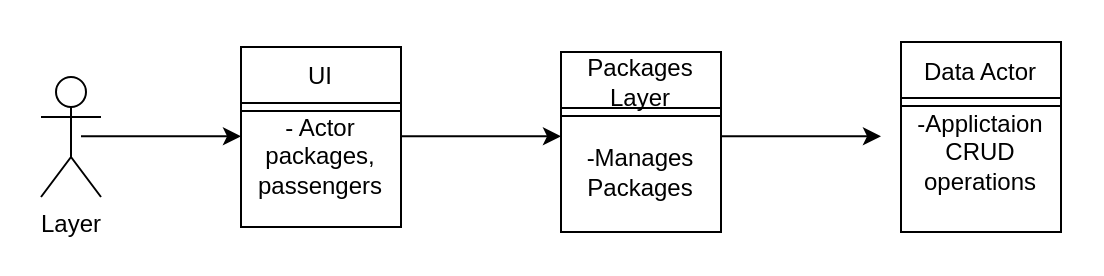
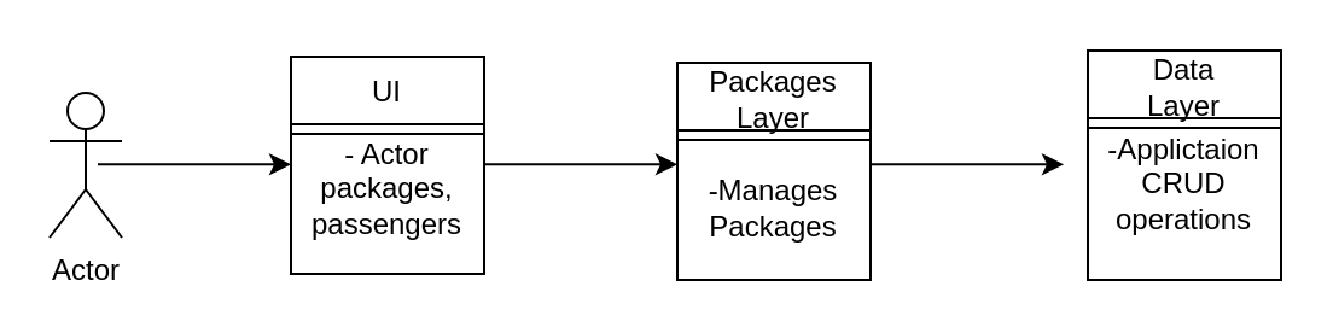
  <mxCell id="0" />
  <mxCell id="1" parent="0" />
  <mxCell id="2" value="" style="rounded=0;whiteSpace=wrap;html=1;" vertex="1" parent="1"><mxGeometry x="120" y="23" width="80" height="90" as="geometry" /></mxCell>
- <mxCell id="3" value="Layer" style="shape=umlActor;verticalLabelPosition=bottom;verticalAlign=top;html=1;outlineConnect=0;" vertex="1" parent="1"><mxGeometry x="20" y="38" width="30" height="60" as="geometry" /></mxCell>
+ <mxCell id="3" value="Actor" style="shape=umlActor;verticalLabelPosition=bottom;verticalAlign=top;html=1;outlineConnect=0;" vertex="1" parent="1"><mxGeometry x="20" y="38" width="30" height="60" as="geometry" /></mxCell>
  <mxCell id="4" value="UI" style="text;strokeColor=none;align=center;fillColor=none;html=1;verticalAlign=middle;whiteSpace=wrap;rounded=0;" vertex="1" parent="1"><mxGeometry x="130" y="23" width="60" height="30" as="geometry" /></mxCell>
  <mxCell id="5" value="- Actor packages, passengers" style="text;strokeColor=none;align=center;fillColor=none;html=1;verticalAlign=middle;whiteSpace=wrap;rounded=0;" vertex="1" parent="1"><mxGeometry x="120" y="48" width="80" height="60" as="geometry" /></mxCell>
  <mxCell id="6" value="" style="edgeStyle=none;orthogonalLoop=1;jettySize=auto;html=1;rounded=0;curved=0;shape=link;" edge="1" parent="1"><mxGeometry width="80" relative="1" as="geometry"><mxPoint x="120" y="53" as="sourcePoint" /><mxPoint x="200" y="53" as="targetPoint" /><Array as="points" /></mxGeometry></mxCell>
  <mxCell id="7" value="" style="rounded=0;whiteSpace=wrap;html=1;" vertex="1" parent="1"><mxGeometry x="280" y="25.5" width="80" height="90" as="geometry" /></mxCell>
  <mxCell id="8" value="Packages Layer" style="text;strokeColor=none;align=center;fillColor=none;html=1;verticalAlign=middle;whiteSpace=wrap;rounded=0;" vertex="1" parent="1"><mxGeometry x="290" y="25.5" width="60" height="30" as="geometry" /></mxCell>
  <mxCell id="9" value="-Manages Packages" style="text;strokeColor=none;align=center;fillColor=none;html=1;verticalAlign=middle;whiteSpace=wrap;rounded=0;" vertex="1" parent="1"><mxGeometry x="280" y="55.5" width="80" height="60" as="geometry" /></mxCell>
  <mxCell id="10" value="" style="edgeStyle=none;orthogonalLoop=1;jettySize=auto;html=1;rounded=0;curved=0;shape=link;" edge="1" parent="1"><mxGeometry width="80" relative="1" as="geometry"><mxPoint x="280" y="55.5" as="sourcePoint" /><mxPoint x="360" y="55.5" as="targetPoint" /><Array as="points" /></mxGeometry></mxCell>
  <mxCell id="11" value="" style="rounded=0;whiteSpace=wrap;html=1;" vertex="1" parent="1"><mxGeometry x="450" y="20.5" width="80" height="95" as="geometry" /></mxCell>
- <mxCell id="12" value="Data Actor" style="text;strokeColor=none;align=center;fillColor=none;html=1;verticalAlign=middle;whiteSpace=wrap;rounded=0;" vertex="1" parent="1"><mxGeometry x="460" y="20.5" width="60" height="30" as="geometry" /></mxCell>
+ <mxCell id="12" value="Data Layer" style="text;strokeColor=none;align=center;fillColor=none;html=1;verticalAlign=middle;whiteSpace=wrap;rounded=0;" vertex="1" parent="1"><mxGeometry x="460" y="20.5" width="60" height="30" as="geometry" /></mxCell>
  <mxCell id="13" value="-Applictaion CRUD operations" style="text;strokeColor=none;align=center;fillColor=none;html=1;verticalAlign=middle;whiteSpace=wrap;rounded=0;" vertex="1" parent="1"><mxGeometry x="450" y="45.5" width="80" height="60" as="geometry" /></mxCell>
  <mxCell id="14" value="" style="edgeStyle=none;orthogonalLoop=1;jettySize=auto;html=1;rounded=0;curved=0;shape=link;" edge="1" parent="1"><mxGeometry width="80" relative="1" as="geometry"><mxPoint x="450" y="50.5" as="sourcePoint" /><mxPoint x="530" y="50.5" as="targetPoint" /><Array as="points" /></mxGeometry></mxCell>
  <mxCell id="15" value="" style="edgeStyle=none;orthogonalLoop=1;jettySize=auto;html=1;rounded=0;" edge="1" parent="1"><mxGeometry width="80" relative="1" as="geometry"><mxPoint x="40" y="67.66" as="sourcePoint" /><mxPoint x="120" y="67.66" as="targetPoint" /><Array as="points" /></mxGeometry></mxCell>
  <mxCell id="16" value="" style="edgeStyle=none;orthogonalLoop=1;jettySize=auto;html=1;rounded=0;" edge="1" parent="1"><mxGeometry width="80" relative="1" as="geometry"><mxPoint x="200" y="67.66" as="sourcePoint" /><mxPoint x="280" y="67.66" as="targetPoint" /><Array as="points" /></mxGeometry></mxCell>
  <mxCell id="17" value="" style="edgeStyle=none;orthogonalLoop=1;jettySize=auto;html=1;rounded=0;" edge="1" parent="1"><mxGeometry width="80" relative="1" as="geometry"><mxPoint x="360" y="67.66" as="sourcePoint" /><mxPoint x="440" y="67.66" as="targetPoint" /><Array as="points" /></mxGeometry></mxCell>
